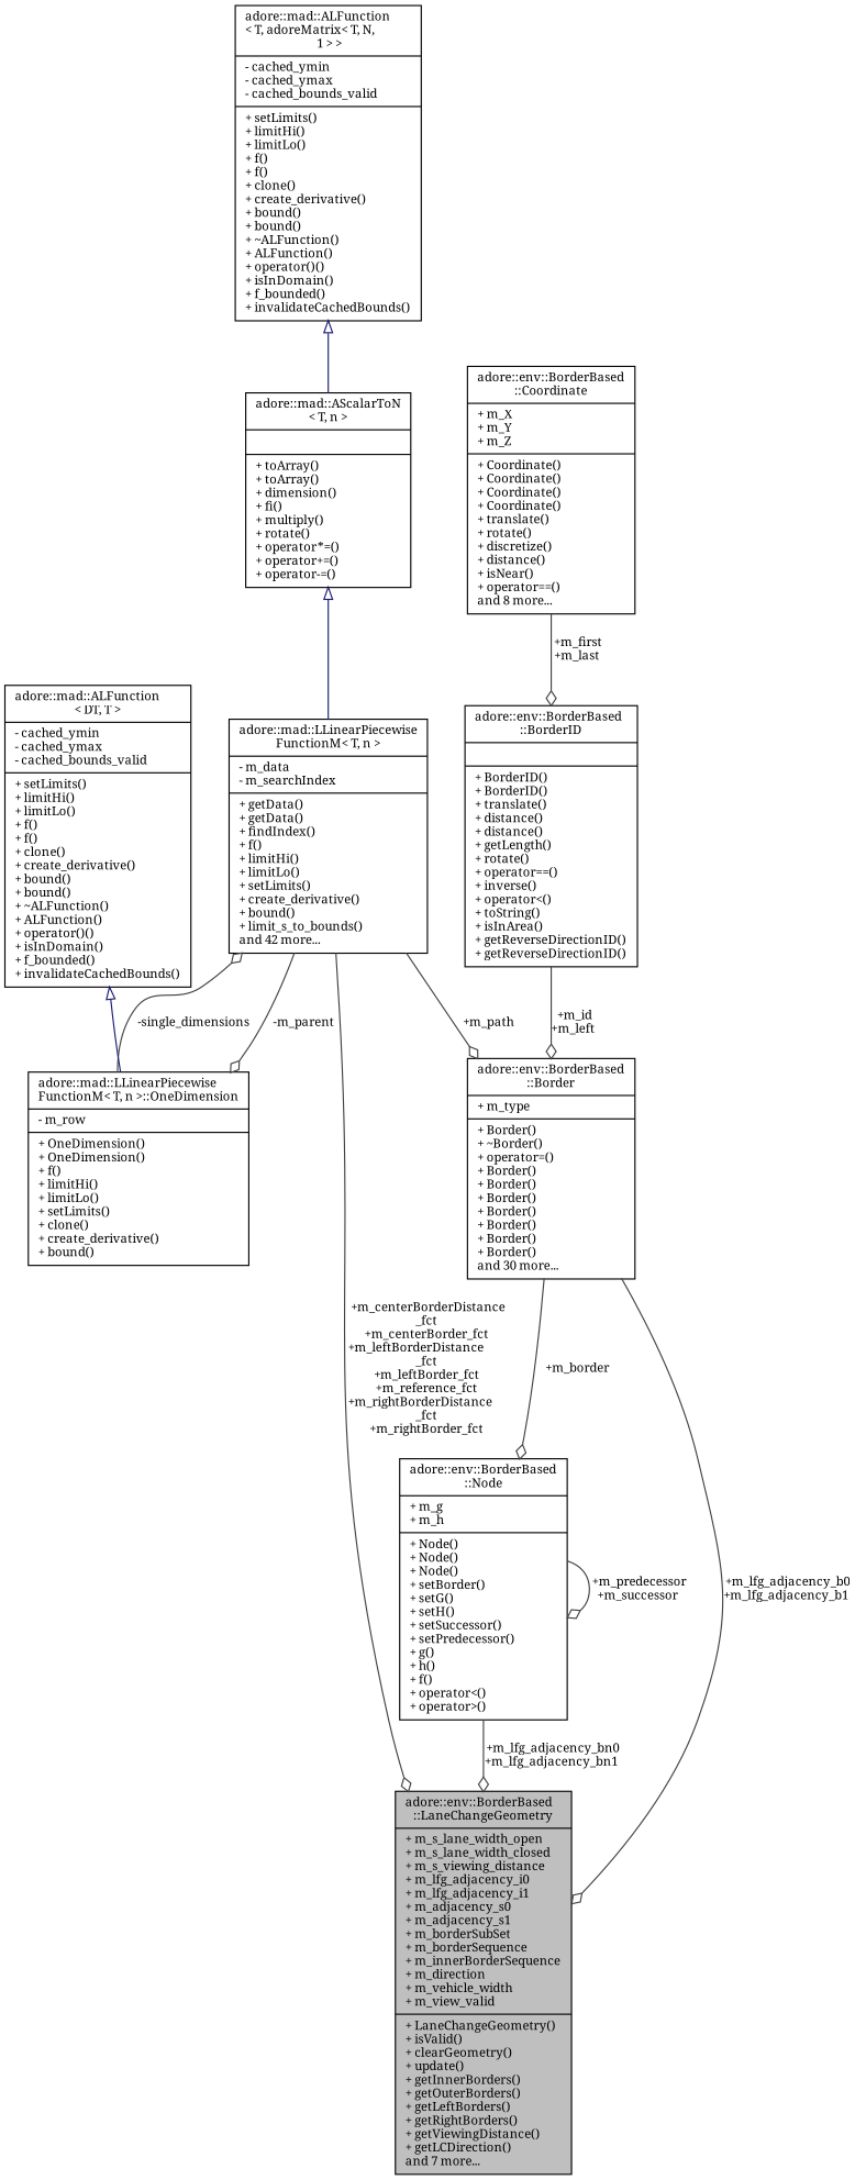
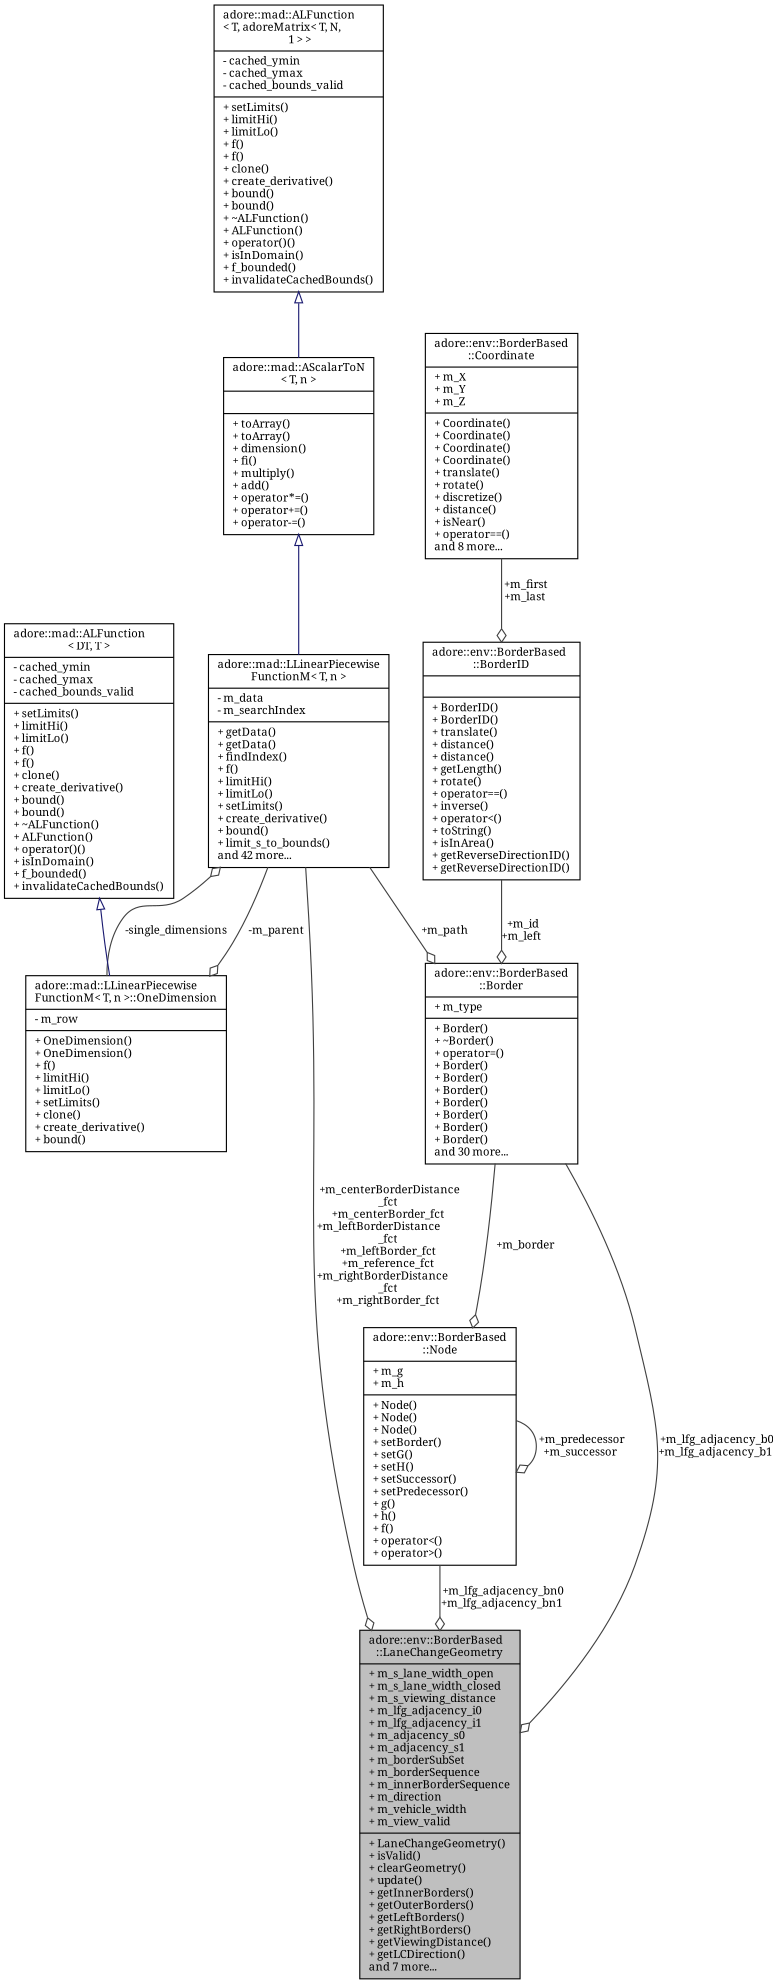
  digraph {
    fontname="Noto Serif"
    node [color=black fillcolor=white fontname="Noto Serif" fontsize=10 shape=record style=filled]
    edge [arrowhead=odiamond color=grey25 fontname="Noto Serif" fontsize=10 labelfontname=Helvetica labelfontsize=10 style=solid]
    n1 [fillcolor=grey75 fontcolor=black height=0.2 label="{adore::env::BorderBased\l::LaneChangeGeometry\n|+ m_s_lane_width_open\l+ m_s_lane_width_closed\l+ m_s_viewing_distance\l+ m_lfg_adjacency_i0\l+ m_lfg_adjacency_i1\l+ m_adjacency_s0\l+ m_adjacency_s1\l+ m_borderSubSet\l+ m_borderSequence\l+ m_innerBorderSequence\l+ m_direction\l+ m_vehicle_width\l+ m_view_valid\l|+ LaneChangeGeometry()\l+ isValid()\l+ clearGeometry()\l+ update()\l+ getInnerBorders()\l+ getOuterBorders()\l+ getLeftBorders()\l+ getRightBorders()\l+ getViewingDistance()\l+ getLCDirection()\land 7 more...\l}" width=0.4]
    n2 [height=0.2 label="{adore::env::BorderBased\l::Node\n|+ m_g\l+ m_h\l|+ Node()\l+ Node()\l+ Node()\l+ setBorder()\l+ setG()\l+ setH()\l+ setSuccessor()\l+ setPredecessor()\l+ g()\l+ h()\l+ f()\l+ operator\<()\l+ operator\>()\l}" width=0.4]
    n3 [height=0.2 label="{adore::env::BorderBased\l::Border\n|+ m_type\l|+ Border()\l+ ~Border()\l+ operator=()\l+ Border()\l+ Border()\l+ Border()\l+ Border()\l+ Border()\l+ Border()\l+ Border()\land 30 more...\l}" width=0.4]
    n4 [height=0.2 label="{adore::mad::LLinearPiecewise\lFunctionM\< T, n \>\n|- m_data\l- m_searchIndex\l|+ getData()\l+ getData()\l+ findIndex()\l+ f()\l+ limitHi()\l+ limitLo()\l+ setLimits()\l+ create_derivative()\l+ bound()\l+ limit_s_to_bounds()\land 42 more...\l}" width=0.4]
    n5 [height=0.2 label="{adore::mad::LLinearPiecewise\lFunctionM\< T, n \>::OneDimension\n|- m_row\l|+ OneDimension()\l+ OneDimension()\l+ f()\l+ limitHi()\l+ limitLo()\l+ setLimits()\l+ clone()\l+ create_derivative()\l+ bound()\l}" width=0.4]
-   n6 [height=0.2 label="{adore::mad::AScalarToN\l\< T, n \>\n||+ toArray()\l+ toArray()\l+ dimension()\l+ fi()\l+ multiply()\l+ rotate()\l+ operator*=()\l+ operator+=()\l+ operator-=()\l}" width=0.4]
+   n6 [height=0.2 label="{adore::mad::AScalarToN\l\< T, n \>\n||+ toArray()\l+ toArray()\l+ dimension()\l+ fi()\l+ multiply()\l+ add()\l+ operator*=()\l+ operator+=()\l+ operator-=()\l}" width=0.4]
    n7 [height=0.2 label="{adore::mad::ALFunction\l\< T, adoreMatrix\< T, N,\l 1 \> \>\n|- cached_ymin\l- cached_ymax\l- cached_bounds_valid\l|+ setLimits()\l+ limitHi()\l+ limitLo()\l+ f()\l+ f()\l+ clone()\l+ create_derivative()\l+ bound()\l+ bound()\l+ ~ALFunction()\l+ ALFunction()\l+ operator()()\l+ isInDomain()\l+ f_bounded()\l+ invalidateCachedBounds()\l}" width=0.4]
    n8 [height=0.2 label="{adore::mad::ALFunction\l\< DT, T \>\n|- cached_ymin\l- cached_ymax\l- cached_bounds_valid\l|+ setLimits()\l+ limitHi()\l+ limitLo()\l+ f()\l+ f()\l+ clone()\l+ create_derivative()\l+ bound()\l+ bound()\l+ ~ALFunction()\l+ ALFunction()\l+ operator()()\l+ isInDomain()\l+ f_bounded()\l+ invalidateCachedBounds()\l}" width=0.4]
    n9 [height=0.2 label="{adore::env::BorderBased\l::BorderID\n||+ BorderID()\l+ BorderID()\l+ translate()\l+ distance()\l+ distance()\l+ getLength()\l+ rotate()\l+ operator==()\l+ inverse()\l+ operator\<()\l+ toString()\l+ isInArea()\l+ getReverseDirectionID()\l+ getReverseDirectionID()\l}" width=0.4]
    n10 [height=0.2 label="{adore::env::BorderBased\l::Coordinate\n|+ m_X\l+ m_Y\l+ m_Z\l|+ Coordinate()\l+ Coordinate()\l+ Coordinate()\l+ Coordinate()\l+ translate()\l+ rotate()\l+ discretize()\l+ distance()\l+ isNear()\l+ operator==()\land 8 more...\l}" width=0.4]
    n2 -> n1 [label=" +m_lfg_adjacency_bn0\n+m_lfg_adjacency_bn1"]
    n2 -> n2 [label=" +m_predecessor\n+m_successor"]
    n3 -> n1 [label=" +m_lfg_adjacency_b0\n+m_lfg_adjacency_b1"]
    n3 -> n2 [label=" +m_border"]
    n4 -> n1 [label=" +m_centerBorderDistance\l_fct\n+m_centerBorder_fct\n+m_leftBorderDistance\l_fct\n+m_leftBorder_fct\n+m_reference_fct\n+m_rightBorderDistance\l_fct\n+m_rightBorder_fct"]
    n4 -> n3 [label=" +m_path"]
    n4 -> n5 [label=" -m_parent"]
    n5 -> n4 [label=" -single_dimensions"]
    n6 -> n4 [arrowtail=onormal color=midnightblue dir=back arrowhead=""]
    n7 -> n6 [arrowtail=onormal color=midnightblue dir=back arrowhead=""]
    n8 -> n5 [arrowtail=onormal color=midnightblue dir=back arrowhead=""]
    n9 -> n3 [label=" +m_id\n+m_left"]
    n10 -> n9 [label=" +m_first\n+m_last"]
  }
